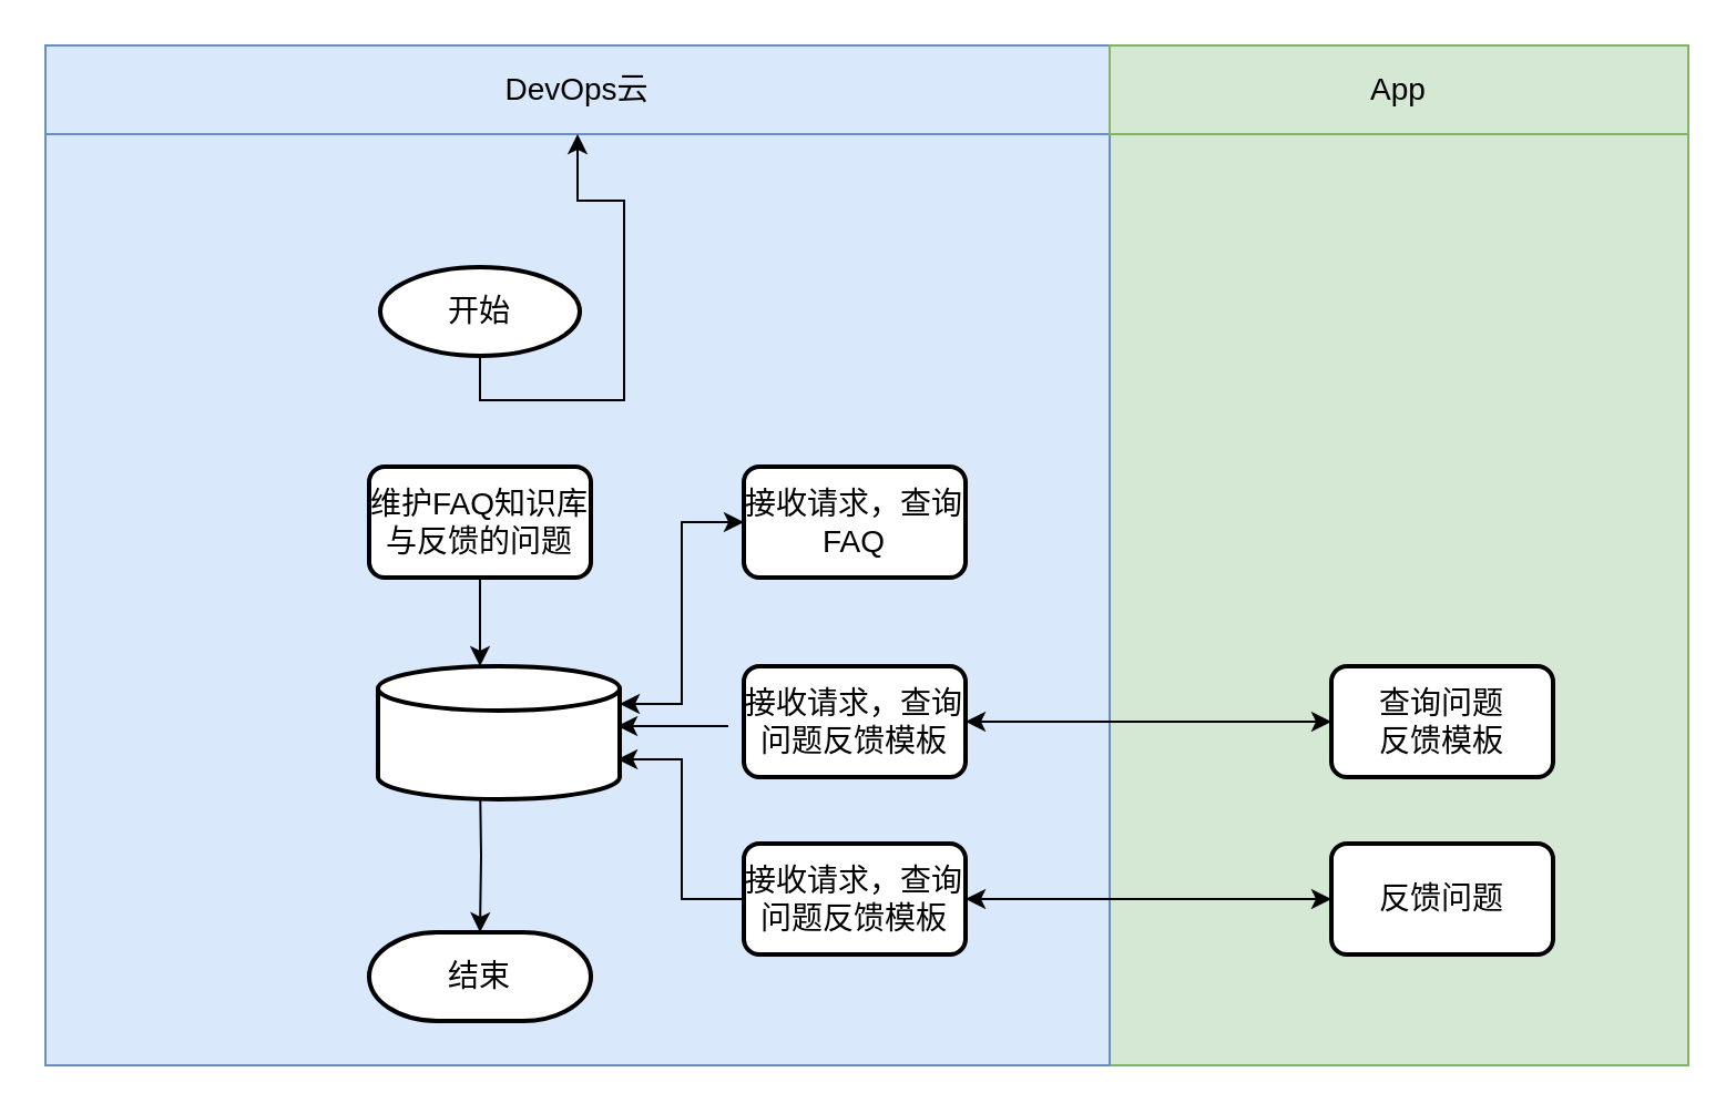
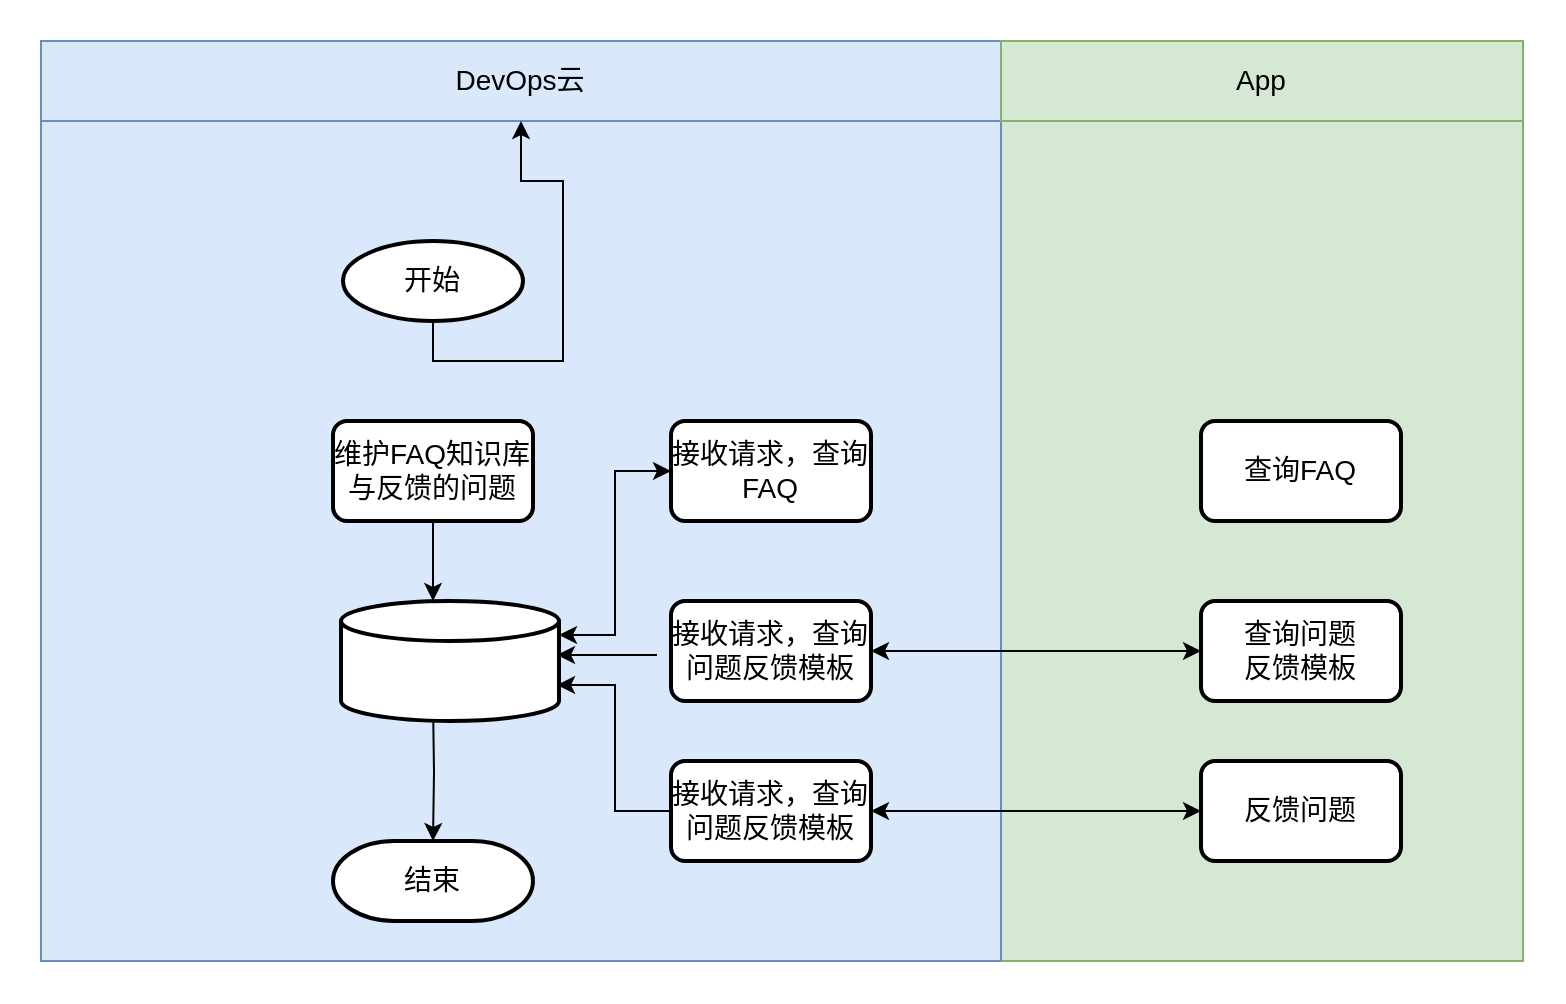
  <mxCell id="0" />
  <mxCell id="1" parent="0" />
  <mxCell id="2" value="" style="rounded=0;whiteSpace=wrap;html=1;fillColor=#d5e8d4;strokeColor=#82b366;fontSize=14;" vertex="1" parent="1"><mxGeometry x="500" y="60" width="261" height="420" as="geometry" /></mxCell>
  <mxCell id="3" value="" style="rounded=0;whiteSpace=wrap;html=1;fillColor=#dae8fc;strokeColor=#6c8ebf;fontSize=14;" vertex="1" parent="1"><mxGeometry x="20" y="60" width="480" height="420" as="geometry" /></mxCell>
  <mxCell id="4" value="DevOps云" style="rounded=0;whiteSpace=wrap;html=1;fillColor=#dae8fc;strokeColor=#6c8ebf;fontSize=14;" vertex="1" parent="1"><mxGeometry x="20" y="20" width="480" height="40" as="geometry" /></mxCell>
  <mxCell id="5" style="edgeStyle=orthogonalEdgeStyle;rounded=0;orthogonalLoop=1;jettySize=auto;html=1;exitX=0.5;exitY=1;exitDx=0;exitDy=0;exitPerimeter=0;fontSize=14;" edge="1" parent="1" source="6" target="4"><mxGeometry relative="1" as="geometry" /></mxCell>
  <mxCell id="6" value="开始" style="strokeWidth=2;html=1;shape=mxgraph.flowchart.start_1;whiteSpace=wrap;fontSize=14;" vertex="1" parent="1"><mxGeometry x="171" y="120" width="90" height="40" as="geometry" /></mxCell>
  <mxCell id="7" value="App" style="rounded=0;whiteSpace=wrap;html=1;fillColor=#d5e8d4;strokeColor=#82b366;fontSize=14;" vertex="1" parent="1"><mxGeometry x="500" y="20" width="261" height="40" as="geometry" /></mxCell>
  <mxCell id="8" value="维护FAQ知识库与反馈的问题" style="rounded=1;whiteSpace=wrap;html=1;absoluteArcSize=1;arcSize=14;strokeWidth=2;fontSize=14;" vertex="1" parent="1"><mxGeometry x="166" y="210" width="100" height="50" as="geometry" /></mxCell>
  <mxCell id="9" style="edgeStyle=orthogonalEdgeStyle;rounded=0;orthogonalLoop=1;jettySize=auto;html=1;exitX=0.5;exitY=1;exitDx=0;exitDy=0;entryX=0.5;entryY=0;entryDx=0;entryDy=0;entryPerimeter=0;fontSize=14;" edge="1" parent="1" source="8"><mxGeometry relative="1" as="geometry"><mxPoint x="216" y="300" as="targetPoint" /></mxGeometry></mxCell>
+ <mxCell id="10" value="查询FAQ" style="rounded=1;whiteSpace=wrap;html=1;absoluteArcSize=1;arcSize=14;strokeWidth=2;fontSize=14;" vertex="1" parent="1"><mxGeometry x="600" y="210" width="100" height="50" as="geometry" /></mxCell>
  <mxCell id="11" value="结束" style="strokeWidth=2;html=1;shape=mxgraph.flowchart.terminator;whiteSpace=wrap;fontSize=14;" vertex="1" parent="1"><mxGeometry x="166" y="420" width="100" height="40" as="geometry" /></mxCell>
  <mxCell id="12" style="edgeStyle=orthogonalEdgeStyle;rounded=0;orthogonalLoop=1;jettySize=auto;html=1;exitX=0.5;exitY=1;exitDx=0;exitDy=0;exitPerimeter=0;entryX=0.5;entryY=0;entryDx=0;entryDy=0;entryPerimeter=0;fontSize=14;" edge="1" parent="1" target="11"><mxGeometry relative="1" as="geometry"><mxPoint x="216" y="350" as="sourcePoint" /></mxGeometry></mxCell>
  <mxCell id="13" value="接收请求，查询FAQ" style="rounded=1;whiteSpace=wrap;html=1;absoluteArcSize=1;arcSize=14;strokeWidth=2;fontSize=14;" vertex="1" parent="1"><mxGeometry x="335" y="210" width="100" height="50" as="geometry" /></mxCell>
  <mxCell id="14" style="edgeStyle=orthogonalEdgeStyle;rounded=0;orthogonalLoop=1;jettySize=auto;html=1;exitX=0;exitY=0.5;exitDx=0;exitDy=0;entryX=1;entryY=0.5;entryDx=0;entryDy=0;startArrow=classic;startFill=1;fontSize=14;" edge="1" parent="1" source="15" target="19"><mxGeometry relative="1" as="geometry" /></mxCell>
  <mxCell id="15" value="查询问题&lt;div style=&quot;font-size: 14px;&quot;&gt;反馈模板&lt;/div&gt;" style="rounded=1;whiteSpace=wrap;html=1;absoluteArcSize=1;arcSize=14;strokeWidth=2;fontSize=14;" vertex="1" parent="1"><mxGeometry x="600" y="300" width="100" height="50" as="geometry" /></mxCell>
  <mxCell id="16" value="" style="strokeWidth=2;html=1;shape=mxgraph.flowchart.database;whiteSpace=wrap;fontSize=14;" vertex="1" parent="1"><mxGeometry x="170" y="300" width="109" height="60" as="geometry" /></mxCell>
  <mxCell id="17" style="edgeStyle=orthogonalEdgeStyle;rounded=0;orthogonalLoop=1;jettySize=auto;html=1;exitX=0;exitY=0.5;exitDx=0;exitDy=0;entryX=1;entryY=0.283;entryDx=0;entryDy=0;entryPerimeter=0;startArrow=classic;startFill=1;fontSize=14;" edge="1" parent="1" source="13" target="16"><mxGeometry relative="1" as="geometry" /></mxCell>
  <mxCell id="18" style="edgeStyle=orthogonalEdgeStyle;rounded=0;orthogonalLoop=1;jettySize=auto;html=1;exitX=0;exitY=0.5;exitDx=0;exitDy=0;fontSize=14;" edge="1" parent="1"><mxGeometry relative="1" as="geometry"><mxPoint x="278" y="327" as="targetPoint" /><mxPoint x="328" y="327" as="sourcePoint" /></mxGeometry></mxCell>
  <mxCell id="19" value="接收请求，查询问题反馈模板" style="rounded=1;whiteSpace=wrap;html=1;absoluteArcSize=1;arcSize=14;strokeWidth=2;fontSize=14;" vertex="1" parent="1"><mxGeometry x="335" y="300" width="100" height="50" as="geometry" /></mxCell>
  <mxCell id="20" style="edgeStyle=orthogonalEdgeStyle;rounded=0;orthogonalLoop=1;jettySize=auto;html=1;exitX=0;exitY=0.5;exitDx=0;exitDy=0;entryX=1;entryY=0.5;entryDx=0;entryDy=0;startArrow=classic;startFill=1;fontSize=14;" edge="1" parent="1" source="21" target="22"><mxGeometry relative="1" as="geometry" /></mxCell>
  <mxCell id="21" value="反馈问题" style="rounded=1;whiteSpace=wrap;html=1;absoluteArcSize=1;arcSize=14;strokeWidth=2;fontSize=14;" vertex="1" parent="1"><mxGeometry x="600" y="380" width="100" height="50" as="geometry" /></mxCell>
  <mxCell id="22" value="接收请求，查询问题反馈模板" style="rounded=1;whiteSpace=wrap;html=1;absoluteArcSize=1;arcSize=14;strokeWidth=2;fontSize=14;" vertex="1" parent="1"><mxGeometry x="335" y="380" width="100" height="50" as="geometry" /></mxCell>
  <mxCell id="23" style="edgeStyle=orthogonalEdgeStyle;rounded=0;orthogonalLoop=1;jettySize=auto;html=1;exitX=0;exitY=0.5;exitDx=0;exitDy=0;entryX=0.991;entryY=0.7;entryDx=0;entryDy=0;entryPerimeter=0;fontSize=14;" edge="1" parent="1" source="22" target="16"><mxGeometry relative="1" as="geometry"><Array as="points"><mxPoint x="307" y="405" /><mxPoint x="307" y="342" /></Array></mxGeometry></mxCell>
